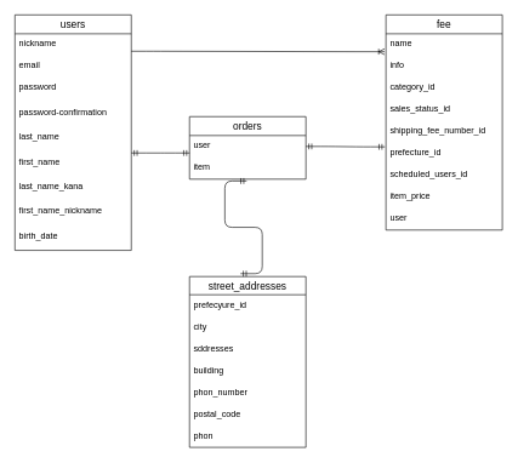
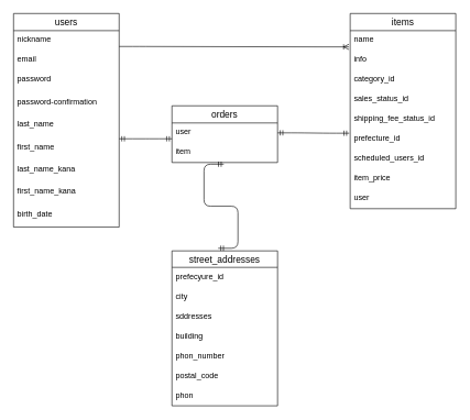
  <mxCell id="0" />
  <mxCell id="1" parent="0" />
  <mxCell id="2" value="users" style="swimlane;fontStyle=0;childLayout=stackLayout;horizontal=1;startSize=26;horizontalStack=0;resizeParent=1;resizeParentMax=0;resizeLast=0;collapsible=1;marginBottom=0;align=center;fontSize=14;" vertex="1" parent="1"><mxGeometry x="20" y="20" width="160" height="324" as="geometry" /></mxCell>
  <mxCell id="3" value="nickname" style="text;strokeColor=none;fillColor=none;spacingLeft=4;spacingRight=4;overflow=hidden;rotatable=0;points=[[0,0.5],[1,0.5]];portConstraint=eastwest;fontSize=12;" vertex="1" parent="2"><mxGeometry y="26" width="160" height="30" as="geometry" /></mxCell>
  <mxCell id="4" value="email" style="text;strokeColor=none;fillColor=none;spacingLeft=4;spacingRight=4;overflow=hidden;rotatable=0;points=[[0,0.5],[1,0.5]];portConstraint=eastwest;fontSize=12;" vertex="1" parent="2"><mxGeometry y="56" width="160" height="30" as="geometry" /></mxCell>
  <mxCell id="5" value="password" style="text;strokeColor=none;fillColor=none;spacingLeft=4;spacingRight=4;overflow=hidden;rotatable=0;points=[[0,0.5],[1,0.5]];portConstraint=eastwest;fontSize=12;" vertex="1" parent="2"><mxGeometry y="86" width="160" height="34" as="geometry" /></mxCell>
  <mxCell id="6" value="password-confirmation" style="text;strokeColor=none;fillColor=none;spacingLeft=4;spacingRight=4;overflow=hidden;rotatable=0;points=[[0,0.5],[1,0.5]];portConstraint=eastwest;fontSize=12;" vertex="1" parent="2"><mxGeometry y="120" width="160" height="34" as="geometry" /></mxCell>
  <mxCell id="7" value="last_name" style="text;strokeColor=none;fillColor=none;spacingLeft=4;spacingRight=4;overflow=hidden;rotatable=0;points=[[0,0.5],[1,0.5]];portConstraint=eastwest;fontSize=12;" vertex="1" parent="2"><mxGeometry y="154" width="160" height="34" as="geometry" /></mxCell>
  <mxCell id="8" value="first_name" style="text;strokeColor=none;fillColor=none;spacingLeft=4;spacingRight=4;overflow=hidden;rotatable=0;points=[[0,0.5],[1,0.5]];portConstraint=eastwest;fontSize=12;" vertex="1" parent="2"><mxGeometry y="188" width="160" height="34" as="geometry" /></mxCell>
  <mxCell id="9" value="last_name_kana" style="text;strokeColor=none;fillColor=none;spacingLeft=4;spacingRight=4;overflow=hidden;rotatable=0;points=[[0,0.5],[1,0.5]];portConstraint=eastwest;fontSize=12;" vertex="1" parent="2"><mxGeometry y="222" width="160" height="34" as="geometry" /></mxCell>
- <mxCell id="10" value="first_name_nickname" style="text;strokeColor=none;fillColor=none;spacingLeft=4;spacingRight=4;overflow=hidden;rotatable=0;points=[[0,0.5],[1,0.5]];portConstraint=eastwest;fontSize=12;" vertex="1" parent="2"><mxGeometry y="256" width="160" height="34" as="geometry" /></mxCell>
+ <mxCell id="10" value="first_name_kana" style="text;strokeColor=none;fillColor=none;spacingLeft=4;spacingRight=4;overflow=hidden;rotatable=0;points=[[0,0.5],[1,0.5]];portConstraint=eastwest;fontSize=12;" vertex="1" parent="2"><mxGeometry y="256" width="160" height="34" as="geometry" /></mxCell>
  <mxCell id="11" value="birth_date" style="text;strokeColor=none;fillColor=none;spacingLeft=4;spacingRight=4;overflow=hidden;rotatable=0;points=[[0,0.5],[1,0.5]];portConstraint=eastwest;fontSize=12;" vertex="1" parent="2"><mxGeometry y="290" width="160" height="34" as="geometry" /></mxCell>
- <mxCell id="12" value="fee" style="swimlane;fontStyle=0;childLayout=stackLayout;horizontal=1;startSize=26;horizontalStack=0;resizeParent=1;resizeParentMax=0;resizeLast=0;collapsible=1;marginBottom=0;align=center;fontSize=14;" vertex="1" parent="1"><mxGeometry x="530" y="20" width="160" height="296" as="geometry" /></mxCell>
+ <mxCell id="12" value="items" style="swimlane;fontStyle=0;childLayout=stackLayout;horizontal=1;startSize=26;horizontalStack=0;resizeParent=1;resizeParentMax=0;resizeLast=0;collapsible=1;marginBottom=0;align=center;fontSize=14;" vertex="1" parent="1"><mxGeometry x="530" y="20" width="160" height="296" as="geometry" /></mxCell>
  <mxCell id="13" value="name" style="text;strokeColor=none;fillColor=none;spacingLeft=4;spacingRight=4;overflow=hidden;rotatable=0;points=[[0,0.5],[1,0.5]];portConstraint=eastwest;fontSize=12;" vertex="1" parent="12"><mxGeometry y="26" width="160" height="30" as="geometry" /></mxCell>
  <mxCell id="14" value="info" style="text;strokeColor=none;fillColor=none;spacingLeft=4;spacingRight=4;overflow=hidden;rotatable=0;points=[[0,0.5],[1,0.5]];portConstraint=eastwest;fontSize=12;" vertex="1" parent="12"><mxGeometry y="56" width="160" height="30" as="geometry" /></mxCell>
  <mxCell id="15" value="category_id" style="text;strokeColor=none;fillColor=none;spacingLeft=4;spacingRight=4;overflow=hidden;rotatable=0;points=[[0,0.5],[1,0.5]];portConstraint=eastwest;fontSize=12;" vertex="1" parent="12"><mxGeometry y="86" width="160" height="30" as="geometry" /></mxCell>
  <mxCell id="16" value="sales_status_id" style="text;strokeColor=none;fillColor=none;spacingLeft=4;spacingRight=4;overflow=hidden;rotatable=0;points=[[0,0.5],[1,0.5]];portConstraint=eastwest;fontSize=12;" vertex="1" parent="12"><mxGeometry y="116" width="160" height="30" as="geometry" /></mxCell>
- <mxCell id="17" value="shipping_fee_number_id" style="text;strokeColor=none;fillColor=none;spacingLeft=4;spacingRight=4;overflow=hidden;rotatable=0;points=[[0,0.5],[1,0.5]];portConstraint=eastwest;fontSize=12;" vertex="1" parent="12"><mxGeometry y="146" width="160" height="30" as="geometry" /></mxCell>
+ <mxCell id="17" value="shipping_fee_status_id" style="text;strokeColor=none;fillColor=none;spacingLeft=4;spacingRight=4;overflow=hidden;rotatable=0;points=[[0,0.5],[1,0.5]];portConstraint=eastwest;fontSize=12;" vertex="1" parent="12"><mxGeometry y="146" width="160" height="30" as="geometry" /></mxCell>
  <mxCell id="18" value="prefecture_id" style="text;strokeColor=none;fillColor=none;spacingLeft=4;spacingRight=4;overflow=hidden;rotatable=0;points=[[0,0.5],[1,0.5]];portConstraint=eastwest;fontSize=12;" vertex="1" parent="12"><mxGeometry y="176" width="160" height="30" as="geometry" /></mxCell>
  <mxCell id="19" value="scheduled_users_id" style="text;strokeColor=none;fillColor=none;spacingLeft=4;spacingRight=4;overflow=hidden;rotatable=0;points=[[0,0.5],[1,0.5]];portConstraint=eastwest;fontSize=12;" vertex="1" parent="12"><mxGeometry y="206" width="160" height="30" as="geometry" /></mxCell>
  <mxCell id="20" value="item_price" style="text;strokeColor=none;fillColor=none;spacingLeft=4;spacingRight=4;overflow=hidden;rotatable=0;points=[[0,0.5],[1,0.5]];portConstraint=eastwest;fontSize=12;" vertex="1" parent="12"><mxGeometry y="236" width="160" height="30" as="geometry" /></mxCell>
  <mxCell id="21" value="user" style="text;strokeColor=none;fillColor=none;spacingLeft=4;spacingRight=4;overflow=hidden;rotatable=0;points=[[0,0.5],[1,0.5]];portConstraint=eastwest;fontSize=12;" vertex="1" parent="12"><mxGeometry y="266" width="160" height="30" as="geometry" /></mxCell>
  <mxCell id="22" value="orders" style="swimlane;fontStyle=0;childLayout=stackLayout;horizontal=1;startSize=26;horizontalStack=0;resizeParent=1;resizeParentMax=0;resizeLast=0;collapsible=1;marginBottom=0;align=center;fontSize=14;" vertex="1" parent="1"><mxGeometry x="260" y="160" width="160" height="86" as="geometry" /></mxCell>
  <mxCell id="23" value="user" style="text;strokeColor=none;fillColor=none;spacingLeft=4;spacingRight=4;overflow=hidden;rotatable=0;points=[[0,0.5],[1,0.5]];portConstraint=eastwest;fontSize=12;" vertex="1" parent="22"><mxGeometry y="26" width="160" height="30" as="geometry" /></mxCell>
  <mxCell id="24" value="item" style="text;strokeColor=none;fillColor=none;spacingLeft=4;spacingRight=4;overflow=hidden;rotatable=0;points=[[0,0.5],[1,0.5]];portConstraint=eastwest;fontSize=12;" vertex="1" parent="22"><mxGeometry y="56" width="160" height="30" as="geometry" /></mxCell>
  <mxCell id="25" value="street_addresses" style="swimlane;fontStyle=0;childLayout=stackLayout;horizontal=1;startSize=25;horizontalStack=0;resizeParent=1;resizeParentMax=0;resizeLast=0;collapsible=1;marginBottom=0;align=center;fontSize=14;" vertex="1" parent="1"><mxGeometry x="260" y="380" width="160" height="235" as="geometry" /></mxCell>
  <mxCell id="26" value="prefecyure_id" style="text;strokeColor=none;fillColor=none;spacingLeft=4;spacingRight=4;overflow=hidden;rotatable=0;points=[[0,0.5],[1,0.5]];portConstraint=eastwest;fontSize=12;" vertex="1" parent="25"><mxGeometry y="25" width="160" height="30" as="geometry" /></mxCell>
  <mxCell id="27" value="city" style="text;strokeColor=none;fillColor=none;spacingLeft=4;spacingRight=4;overflow=hidden;rotatable=0;points=[[0,0.5],[1,0.5]];portConstraint=eastwest;fontSize=12;" vertex="1" parent="25"><mxGeometry y="55" width="160" height="30" as="geometry" /></mxCell>
  <mxCell id="28" value="sddresses" style="text;strokeColor=none;fillColor=none;spacingLeft=4;spacingRight=4;overflow=hidden;rotatable=0;points=[[0,0.5],[1,0.5]];portConstraint=eastwest;fontSize=12;" vertex="1" parent="25"><mxGeometry y="85" width="160" height="30" as="geometry" /></mxCell>
  <mxCell id="29" value="building" style="text;strokeColor=none;fillColor=none;spacingLeft=4;spacingRight=4;overflow=hidden;rotatable=0;points=[[0,0.5],[1,0.5]];portConstraint=eastwest;fontSize=12;" vertex="1" parent="25"><mxGeometry y="115" width="160" height="30" as="geometry" /></mxCell>
  <mxCell id="30" value="phon_number" style="text;strokeColor=none;fillColor=none;spacingLeft=4;spacingRight=4;overflow=hidden;rotatable=0;points=[[0,0.5],[1,0.5]];portConstraint=eastwest;fontSize=12;" vertex="1" parent="25"><mxGeometry y="145" width="160" height="30" as="geometry" /></mxCell>
  <mxCell id="31" value="postal_code" style="text;strokeColor=none;fillColor=none;spacingLeft=4;spacingRight=4;overflow=hidden;rotatable=0;points=[[0,0.5],[1,0.5]];portConstraint=eastwest;fontSize=12;" vertex="1" parent="25"><mxGeometry y="175" width="160" height="30" as="geometry" /></mxCell>
  <mxCell id="32" value="phon" style="text;strokeColor=none;fillColor=none;spacingLeft=4;spacingRight=4;overflow=hidden;rotatable=0;points=[[0,0.5],[1,0.5]];portConstraint=eastwest;fontSize=12;" vertex="1" parent="25"><mxGeometry y="205" width="160" height="30" as="geometry" /></mxCell>
  <mxCell id="33" value="" style="edgeStyle=entityRelationEdgeStyle;fontSize=12;html=1;endArrow=ERmandOne;startArrow=ERmandOne;exitX=1;exitY=0.5;exitDx=0;exitDy=0;entryX=-0.009;entryY=0.185;entryDx=0;entryDy=0;entryPerimeter=0;" edge="1" parent="1" source="23" target="18"><mxGeometry width="100" height="100" relative="1" as="geometry"><mxPoint x="440" y="410" as="sourcePoint" /><mxPoint x="540" y="310" as="targetPoint" /></mxGeometry></mxCell>
  <mxCell id="34" value="" style="edgeStyle=entityRelationEdgeStyle;fontSize=12;html=1;endArrow=ERmandOne;startArrow=ERmandOne;" edge="1" parent="1"><mxGeometry width="100" height="100" relative="1" as="geometry"><mxPoint x="180" y="210" as="sourcePoint" /><mxPoint x="260" y="210" as="targetPoint" /></mxGeometry></mxCell>
  <mxCell id="35" value="" style="edgeStyle=entityRelationEdgeStyle;fontSize=12;html=1;endArrow=ERmandOne;startArrow=ERmandOne;entryX=0.491;entryY=1.085;entryDx=0;entryDy=0;entryPerimeter=0;" edge="1" parent="1" target="24"><mxGeometry width="100" height="100" relative="1" as="geometry"><mxPoint x="330" y="376" as="sourcePoint" /><mxPoint x="340" y="250" as="targetPoint" /></mxGeometry></mxCell>
  <mxCell id="36" value="" style="edgeStyle=entityRelationEdgeStyle;fontSize=12;html=1;endArrow=ERoneToMany;entryX=-0.012;entryY=0.821;entryDx=0;entryDy=0;entryPerimeter=0;" edge="1" parent="1" target="13"><mxGeometry width="100" height="100" relative="1" as="geometry"><mxPoint x="180" y="70" as="sourcePoint" /><mxPoint x="280" y="-30" as="targetPoint" /></mxGeometry></mxCell>
